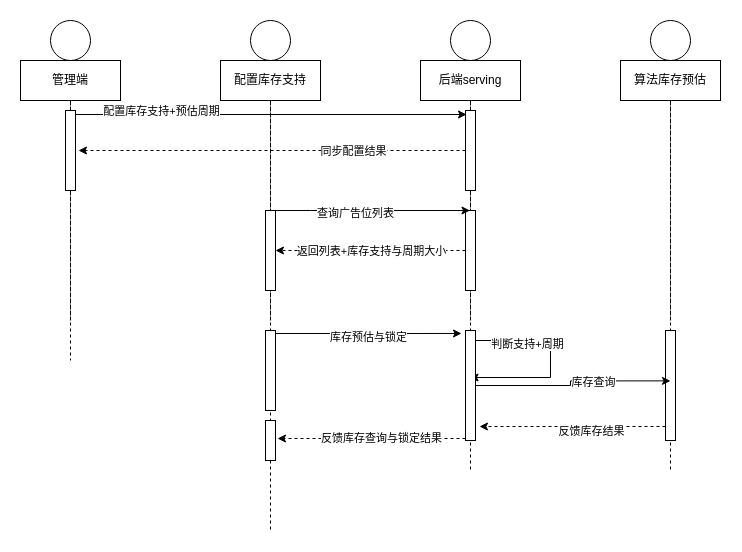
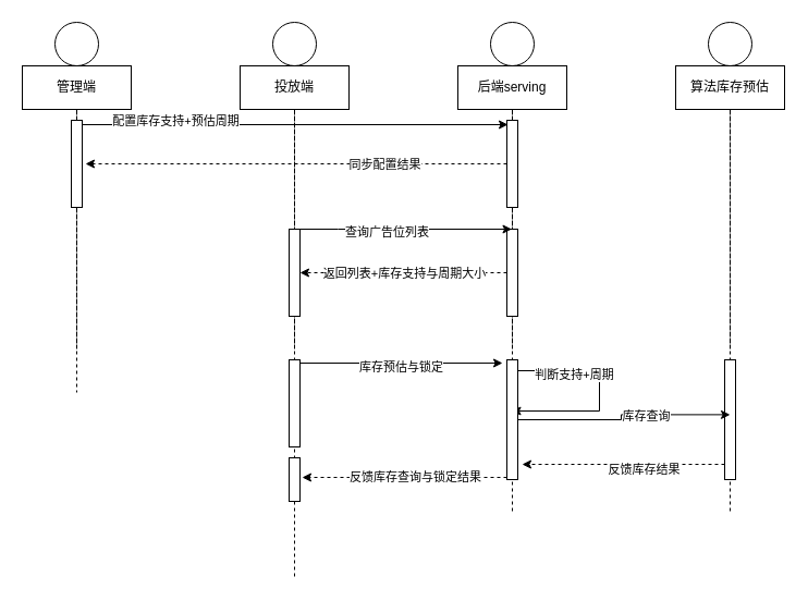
  <mxCell id="0" />
  <mxCell id="1" parent="0" />
  <mxCell id="2" value="" style="shape=umlLifeline;participant=umlEntity;perimeter=lifelinePerimeter;whiteSpace=wrap;html=1;container=1;collapsible=0;recursiveResize=0;verticalAlign=top;spacingTop=36;outlineConnect=0;" parent="1" vertex="1"><mxGeometry x="250" y="20" width="40" height="300" as="geometry" /></mxCell>
- <mxCell id="3" value="配置库存支持" style="shape=umlLifeline;perimeter=lifelinePerimeter;whiteSpace=wrap;html=1;container=1;collapsible=0;recursiveResize=0;outlineConnect=0;" parent="1" vertex="1"><mxGeometry x="220" y="60" width="100" height="470" as="geometry" /></mxCell>
+ <mxCell id="3" value="投放端" style="shape=umlLifeline;perimeter=lifelinePerimeter;whiteSpace=wrap;html=1;container=1;collapsible=0;recursiveResize=0;outlineConnect=0;" parent="1" vertex="1"><mxGeometry x="220" y="60" width="100" height="470" as="geometry" /></mxCell>
  <mxCell id="4" value="" style="html=1;points=[];perimeter=orthogonalPerimeter;" parent="3" vertex="1"><mxGeometry x="45" y="150" width="10" height="80" as="geometry" /></mxCell>
  <mxCell id="5" value="" style="html=1;points=[];perimeter=orthogonalPerimeter;" parent="3" vertex="1"><mxGeometry x="45" y="270" width="10" height="80" as="geometry" /></mxCell>
  <mxCell id="6" value="" style="shape=umlLifeline;participant=umlEntity;perimeter=lifelinePerimeter;whiteSpace=wrap;html=1;container=1;collapsible=0;recursiveResize=0;verticalAlign=top;spacingTop=36;outlineConnect=0;" parent="1" vertex="1"><mxGeometry x="450" y="20" width="40" height="300" as="geometry" /></mxCell>
  <mxCell id="7" value="后端serving" style="shape=umlLifeline;perimeter=lifelinePerimeter;whiteSpace=wrap;html=1;container=1;collapsible=0;recursiveResize=0;outlineConnect=0;" parent="1" vertex="1"><mxGeometry x="420" y="60" width="100" height="410" as="geometry" /></mxCell>
  <mxCell id="8" value="" style="html=1;points=[];perimeter=orthogonalPerimeter;" parent="7" vertex="1"><mxGeometry x="45" y="50" width="10" height="80" as="geometry" /></mxCell>
  <mxCell id="9" value="" style="shape=umlLifeline;participant=umlEntity;perimeter=lifelinePerimeter;whiteSpace=wrap;html=1;container=1;collapsible=0;recursiveResize=0;verticalAlign=top;spacingTop=36;outlineConnect=0;" parent="1" vertex="1"><mxGeometry x="50" y="20" width="40" height="300" as="geometry" /></mxCell>
  <mxCell id="10" value="管理端" style="shape=umlLifeline;perimeter=lifelinePerimeter;whiteSpace=wrap;html=1;container=1;collapsible=0;recursiveResize=0;outlineConnect=0;" parent="1" vertex="1"><mxGeometry x="20" y="60" width="100" height="300" as="geometry" /></mxCell>
  <mxCell id="11" value="" style="html=1;points=[];perimeter=orthogonalPerimeter;" parent="10" vertex="1"><mxGeometry x="45" y="50" width="10" height="80" as="geometry" /></mxCell>
  <mxCell id="12" style="edgeStyle=orthogonalEdgeStyle;rounded=0;orthogonalLoop=1;jettySize=auto;html=1;entryX=0.1;entryY=0.05;entryDx=0;entryDy=0;entryPerimeter=0;" parent="1" source="11" target="8" edge="1"><mxGeometry relative="1" as="geometry"><Array as="points"><mxPoint x="180" y="114" /><mxPoint x="180" y="114" /></Array></mxGeometry></mxCell>
  <mxCell id="13" value="配置库存支持+预估周期" style="edgeLabel;html=1;align=center;verticalAlign=middle;resizable=0;points=[];" parent="12" vertex="1" connectable="0"><mxGeometry x="-0.422" y="-1" relative="1" as="geometry"><mxPoint x="-28" y="-5" as="offset" /></mxGeometry></mxCell>
  <mxCell id="14" style="edgeStyle=orthogonalEdgeStyle;rounded=0;orthogonalLoop=1;jettySize=auto;html=1;entryX=1.3;entryY=0.5;entryDx=0;entryDy=0;entryPerimeter=0;dashed=1;" parent="1" source="8" target="11" edge="1"><mxGeometry relative="1" as="geometry" /></mxCell>
  <mxCell id="15" value="同步配置结果" style="edgeLabel;html=1;align=center;verticalAlign=middle;resizable=0;points=[];" parent="14" vertex="1" connectable="0"><mxGeometry x="-0.416" relative="1" as="geometry"><mxPoint as="offset" /></mxGeometry></mxCell>
  <mxCell id="16" style="edgeStyle=orthogonalEdgeStyle;rounded=0;orthogonalLoop=1;jettySize=auto;html=1;dashed=1;" parent="1" source="18" target="4" edge="1"><mxGeometry relative="1" as="geometry" /></mxCell>
  <mxCell id="17" value="返回列表+库存支持与周期大小" style="edgeLabel;html=1;align=center;verticalAlign=middle;resizable=0;points=[];" parent="16" vertex="1" connectable="0"><mxGeometry x="-0.232" y="2" relative="1" as="geometry"><mxPoint x="-22" y="-2" as="offset" /></mxGeometry></mxCell>
  <mxCell id="18" value="" style="html=1;points=[];perimeter=orthogonalPerimeter;" parent="1" vertex="1"><mxGeometry x="465" y="210" width="10" height="80" as="geometry" /></mxCell>
  <mxCell id="19" style="edgeStyle=orthogonalEdgeStyle;rounded=0;orthogonalLoop=1;jettySize=auto;html=1;" parent="1" source="4" target="7" edge="1"><mxGeometry relative="1" as="geometry"><Array as="points"><mxPoint x="310" y="210" /><mxPoint x="310" y="210" /></Array></mxGeometry></mxCell>
  <mxCell id="20" value="查询广告位列表" style="edgeLabel;html=1;align=center;verticalAlign=middle;resizable=0;points=[];" parent="19" vertex="1" connectable="0"><mxGeometry x="-0.188" y="-2" relative="1" as="geometry"><mxPoint as="offset" /></mxGeometry></mxCell>
  <mxCell id="21" value="" style="shape=umlLifeline;participant=umlEntity;perimeter=lifelinePerimeter;whiteSpace=wrap;html=1;container=1;collapsible=0;recursiveResize=0;verticalAlign=top;spacingTop=36;outlineConnect=0;" parent="1" vertex="1"><mxGeometry x="650" y="20" width="40" height="300" as="geometry" /></mxCell>
  <mxCell id="22" value="算法库存预估" style="shape=umlLifeline;perimeter=lifelinePerimeter;whiteSpace=wrap;html=1;container=1;collapsible=0;recursiveResize=0;outlineConnect=0;" parent="1" vertex="1"><mxGeometry x="620" y="60" width="100" height="410" as="geometry" /></mxCell>
  <mxCell id="23" value="" style="html=1;points=[];perimeter=orthogonalPerimeter;" parent="22" vertex="1"><mxGeometry x="45" y="270" width="10" height="110" as="geometry" /></mxCell>
  <mxCell id="24" style="edgeStyle=orthogonalEdgeStyle;rounded=0;orthogonalLoop=1;jettySize=auto;html=1;" parent="1" source="30" target="7" edge="1"><mxGeometry relative="1" as="geometry"><mxPoint x="600" y="380" as="targetPoint" /><Array as="points"><mxPoint x="550" y="340" /><mxPoint x="550" y="377" /></Array></mxGeometry></mxCell>
  <mxCell id="25" value="判断支持+周期" style="edgeLabel;html=1;align=center;verticalAlign=middle;resizable=0;points=[];" parent="24" vertex="1" connectable="0"><mxGeometry x="-0.475" y="-3" relative="1" as="geometry"><mxPoint as="offset" /></mxGeometry></mxCell>
  <mxCell id="26" style="edgeStyle=orthogonalEdgeStyle;rounded=0;orthogonalLoop=1;jettySize=auto;html=1;entryX=0.5;entryY=0.458;entryDx=0;entryDy=0;entryPerimeter=0;" parent="1" source="30" target="23" edge="1"><mxGeometry relative="1" as="geometry" /></mxCell>
  <mxCell id="27" value="库存查询" style="edgeLabel;html=1;align=center;verticalAlign=middle;resizable=0;points=[];" parent="26" vertex="1" connectable="0"><mxGeometry x="0.221" y="-1" relative="1" as="geometry"><mxPoint as="offset" /></mxGeometry></mxCell>
  <mxCell id="28" style="edgeStyle=orthogonalEdgeStyle;rounded=0;orthogonalLoop=1;jettySize=auto;html=1;entryX=1.2;entryY=0.45;entryDx=0;entryDy=0;entryPerimeter=0;dashed=1;" parent="1" source="30" target="35" edge="1"><mxGeometry relative="1" as="geometry"><Array as="points"><mxPoint x="410" y="438" /><mxPoint x="410" y="438" /></Array></mxGeometry></mxCell>
  <mxCell id="29" value="反馈库存查询与锁定结果" style="edgeLabel;html=1;align=center;verticalAlign=middle;resizable=0;points=[];" parent="28" vertex="1" connectable="0"><mxGeometry x="-0.319" y="-1" relative="1" as="geometry"><mxPoint x="-21" as="offset" /></mxGeometry></mxCell>
  <mxCell id="30" value="" style="html=1;points=[];perimeter=orthogonalPerimeter;" parent="1" vertex="1"><mxGeometry x="465" y="330" width="10" height="110" as="geometry" /></mxCell>
  <mxCell id="31" style="edgeStyle=orthogonalEdgeStyle;rounded=0;orthogonalLoop=1;jettySize=auto;html=1;entryX=-0.4;entryY=0.027;entryDx=0;entryDy=0;entryPerimeter=0;" parent="1" source="5" target="30" edge="1"><mxGeometry relative="1" as="geometry"><mxPoint x="380" y="400" as="targetPoint" /><Array as="points"><mxPoint x="330" y="333" /><mxPoint x="330" y="333" /></Array></mxGeometry></mxCell>
  <mxCell id="32" value="库存预估与锁定" style="edgeLabel;html=1;align=center;verticalAlign=middle;resizable=0;points=[];" parent="31" vertex="1" connectable="0"><mxGeometry x="0.232" y="-1" relative="1" as="geometry"><mxPoint x="-23" y="3" as="offset" /></mxGeometry></mxCell>
  <mxCell id="33" style="edgeStyle=orthogonalEdgeStyle;rounded=0;orthogonalLoop=1;jettySize=auto;html=1;entryX=1.4;entryY=0.873;entryDx=0;entryDy=0;entryPerimeter=0;dashed=1;" parent="1" source="23" target="30" edge="1"><mxGeometry relative="1" as="geometry"><Array as="points"><mxPoint x="610" y="426" /><mxPoint x="610" y="426" /></Array></mxGeometry></mxCell>
  <mxCell id="34" value="反馈库存结果" style="edgeLabel;html=1;align=center;verticalAlign=middle;resizable=0;points=[];" parent="33" vertex="1" connectable="0"><mxGeometry x="-0.194" y="4" relative="1" as="geometry"><mxPoint as="offset" /></mxGeometry></mxCell>
  <mxCell id="35" value="" style="html=1;points=[];perimeter=orthogonalPerimeter;" parent="1" vertex="1"><mxGeometry x="265" y="420" width="10" height="40" as="geometry" /></mxCell>
